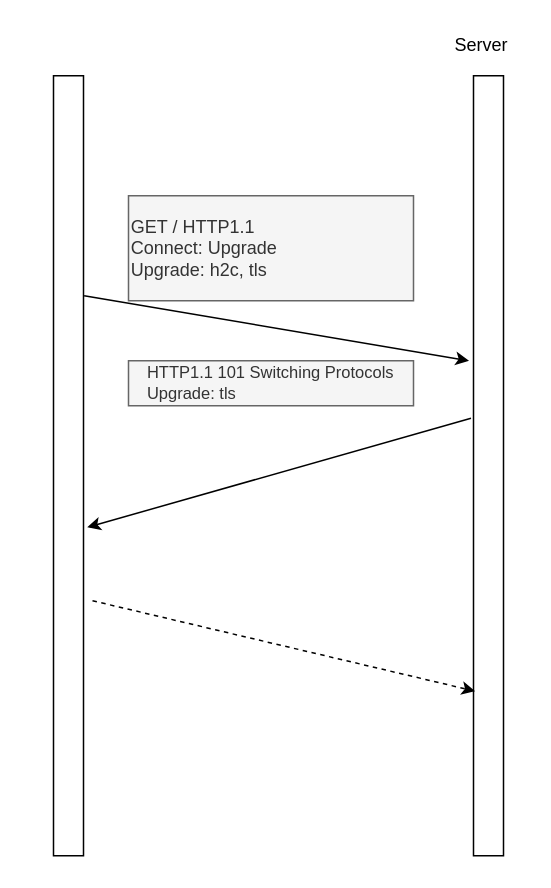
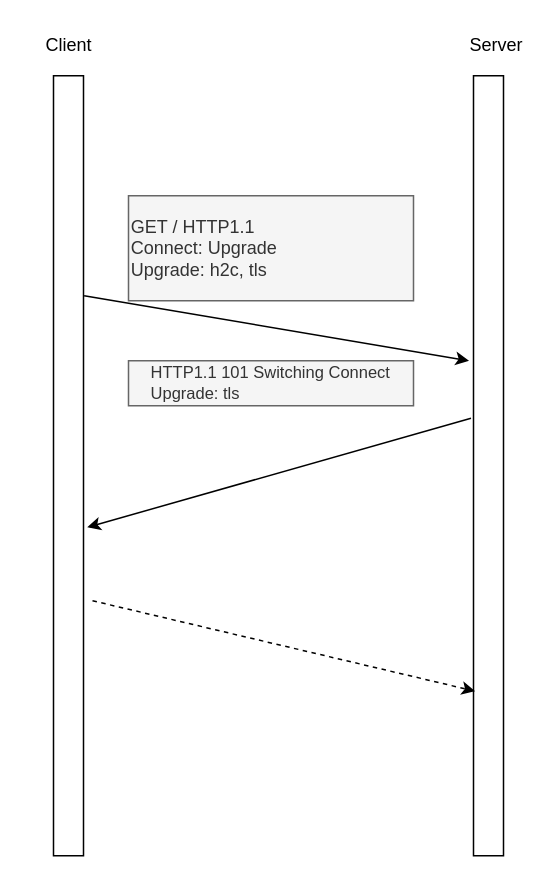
  <mxCell id="0" />
  <mxCell id="1" parent="0" />
  <mxCell id="2" value="" style="rounded=0;whiteSpace=wrap;html=1;" vertex="1" parent="1"><mxGeometry x="35" y="50" width="20" height="520" as="geometry" /></mxCell>
  <mxCell id="3" value="" style="endArrow=classic;html=1;exitX=1.021;exitY=0.282;exitDx=0;exitDy=0;exitPerimeter=0;" edge="1" parent="1" source="2"><mxGeometry width="50" height="50" relative="1" as="geometry"><mxPoint x="125" y="220" as="sourcePoint" /><mxPoint x="312" y="240" as="targetPoint" /></mxGeometry></mxCell>
  <mxCell id="4" value="" style="rounded=0;whiteSpace=wrap;html=1;" vertex="1" parent="1"><mxGeometry x="315" y="50" width="20" height="520" as="geometry" /></mxCell>
  <mxCell id="5" value="&lt;div&gt;&lt;span&gt;GET / HTTP1.1&lt;/span&gt;&lt;/div&gt;&lt;div&gt;&lt;span&gt;Connect: Upgrade&lt;/span&gt;&lt;/div&gt;&lt;div&gt;&lt;span&gt;Upgrade: h2c, tls&lt;/span&gt;&lt;/div&gt;" style="text;html=1;align=left;verticalAlign=middle;whiteSpace=wrap;rounded=0;fillColor=#f5f5f5;strokeColor=#666666;fontColor=#333333;" vertex="1" parent="1"><mxGeometry x="85" y="130" width="190" height="70" as="geometry" /></mxCell>
  <mxCell id="6" value="" style="endArrow=classic;html=1;exitX=-0.083;exitY=0.439;exitDx=0;exitDy=0;entryX=1.124;entryY=0.579;entryDx=0;entryDy=0;entryPerimeter=0;exitPerimeter=0;" edge="1" parent="1" source="4" target="2"><mxGeometry width="50" height="50" relative="1" as="geometry"><mxPoint x="313" y="170" as="sourcePoint" /><mxPoint x="58" y="250" as="targetPoint" /></mxGeometry></mxCell>
- <mxCell id="7" value="&lt;div style=&quot;text-align: left ; font-size: 11px&quot;&gt;&lt;font style=&quot;font-size: 11px&quot;&gt;HTTP1.1 101 Switching Protocols&lt;/font&gt;&lt;/div&gt;&lt;div style=&quot;text-align: left ; font-size: 11px&quot;&gt;&lt;font style=&quot;font-size: 11px&quot;&gt;Upgrade: tls&lt;/font&gt;&lt;/div&gt;" style="text;html=1;align=center;verticalAlign=middle;whiteSpace=wrap;rounded=0;fillColor=#f5f5f5;strokeColor=#666666;fontColor=#333333;" vertex="1" parent="1"><mxGeometry x="85" y="240" width="190" height="30" as="geometry" /></mxCell>
+ <mxCell id="7" value="&lt;div style=&quot;text-align: left ; font-size: 11px&quot;&gt;&lt;font style=&quot;font-size: 11px&quot;&gt;HTTP1.1 101 Switching Connect&lt;/font&gt;&lt;/div&gt;&lt;div style=&quot;text-align: left ; font-size: 11px&quot;&gt;&lt;font style=&quot;font-size: 11px&quot;&gt;Upgrade: tls&lt;/font&gt;&lt;/div&gt;" style="text;html=1;align=center;verticalAlign=middle;whiteSpace=wrap;rounded=0;fillColor=#f5f5f5;strokeColor=#666666;fontColor=#333333;" vertex="1" parent="1"><mxGeometry x="85" y="240" width="190" height="30" as="geometry" /></mxCell>
  <mxCell id="8" value="" style="endArrow=classic;html=1;entryX=0.055;entryY=0.789;entryDx=0;entryDy=0;entryPerimeter=0;dashed=1;" edge="1" parent="1" target="4"><mxGeometry width="50" height="50" relative="1" as="geometry"><mxPoint x="61" y="400" as="sourcePoint" /><mxPoint x="315" y="420.96" as="targetPoint" /></mxGeometry></mxCell>
- <mxCell id="10" value="Server" style="text;html=1;align=center;verticalAlign=middle;resizable=0;points=[];autosize=1;strokeColor=none;fillColor=none;" vertex="1" parent="1"><mxGeometry x="295" y="20" width="50" height="20" as="geometry" /></mxCell>
+ <mxCell id="9" value="Client" style="text;html=1;align=center;verticalAlign=middle;resizable=0;points=[];autosize=1;strokeColor=none;fillColor=none;" vertex="1" parent="1"><mxGeometry x="20" y="20" width="50" height="20" as="geometry" /></mxCell>
+ <mxCell id="10" value="Server" style="text;html=1;align=center;verticalAlign=middle;resizable=0;points=[];autosize=1;strokeColor=none;fillColor=none;" vertex="1" parent="1"><mxGeometry x="305" y="20" width="50" height="20" as="geometry" /></mxCell>
